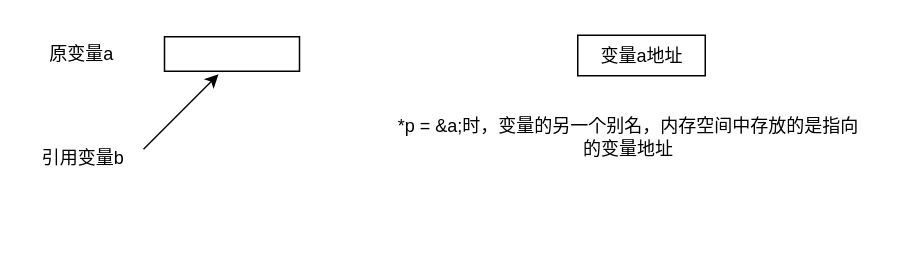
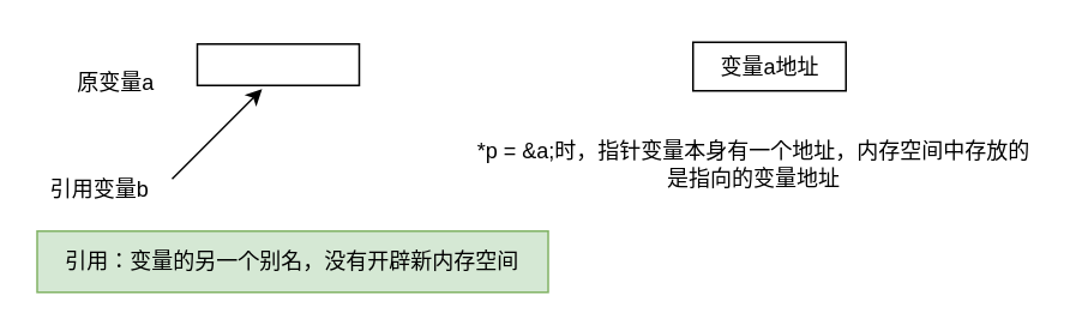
  <mxCell id="0" />
  <mxCell id="1" parent="0" />
  <mxCell id="2" value="" style="rounded=0;whiteSpace=wrap;html=1;" vertex="1" parent="1"><mxGeometry x="109" y="24" width="90" height="23" as="geometry" /></mxCell>
- <mxCell id="3" value="原变量a" style="text;html=1;strokeColor=none;fillColor=none;align=center;verticalAlign=middle;whiteSpace=wrap;rounded=0;" vertex="1" parent="1"><mxGeometry x="24" y="20.5" width="60" height="30" as="geometry" /></mxCell>
+ <mxCell id="3" value="原变量a" style="text;html=1;strokeColor=none;fillColor=none;align=center;verticalAlign=middle;whiteSpace=wrap;rounded=0;" vertex="1" parent="1"><mxGeometry x="34" y="30.5" width="60" height="30" as="geometry" /></mxCell>
  <mxCell id="4" value="引用变量b" style="text;html=1;strokeColor=none;fillColor=none;align=center;verticalAlign=middle;whiteSpace=wrap;rounded=0;" vertex="1" parent="1"><mxGeometry x="26" y="90" width="58" height="30" as="geometry" /></mxCell>
  <mxCell id="5" value="" style="endArrow=classic;html=1;rounded=0;" edge="1" parent="1"><mxGeometry width="50" height="50" relative="1" as="geometry"><mxPoint x="95" y="99" as="sourcePoint" /><mxPoint x="145" y="49" as="targetPoint" /></mxGeometry></mxCell>
  <mxCell id="6" value="变量a地址" style="rounded=0;whiteSpace=wrap;html=1;" vertex="1" parent="1"><mxGeometry x="384.5" y="23" width="85" height="27" as="geometry" /></mxCell>
- <mxCell id="7" value="*p = &amp;amp;a;时，变量的另一个别名，内存空间中存放的是指向的变量地址" style="text;html=1;strokeColor=none;fillColor=none;align=center;verticalAlign=middle;whiteSpace=wrap;rounded=0;" vertex="1" parent="1"><mxGeometry x="258" y="62" width="321" height="58" as="geometry" /></mxCell>
+ <mxCell id="7" value="*p = &amp;amp;a;时，指针变量本身有一个地址，内存空间中存放的是指向的变量地址" style="text;html=1;strokeColor=none;fillColor=none;align=center;verticalAlign=middle;whiteSpace=wrap;rounded=0;" vertex="1" parent="1"><mxGeometry x="258" y="62" width="321" height="58" as="geometry" /></mxCell>
+ <mxCell id="8" value="引用：变量的另一个别名，没有开辟新内存空间" style="text;html=1;strokeColor=#82b366;fillColor=#d5e8d4;align=center;verticalAlign=middle;whiteSpace=wrap;rounded=0;" vertex="1" parent="1"><mxGeometry x="20" y="128" width="284" height="34" as="geometry" /></mxCell>
